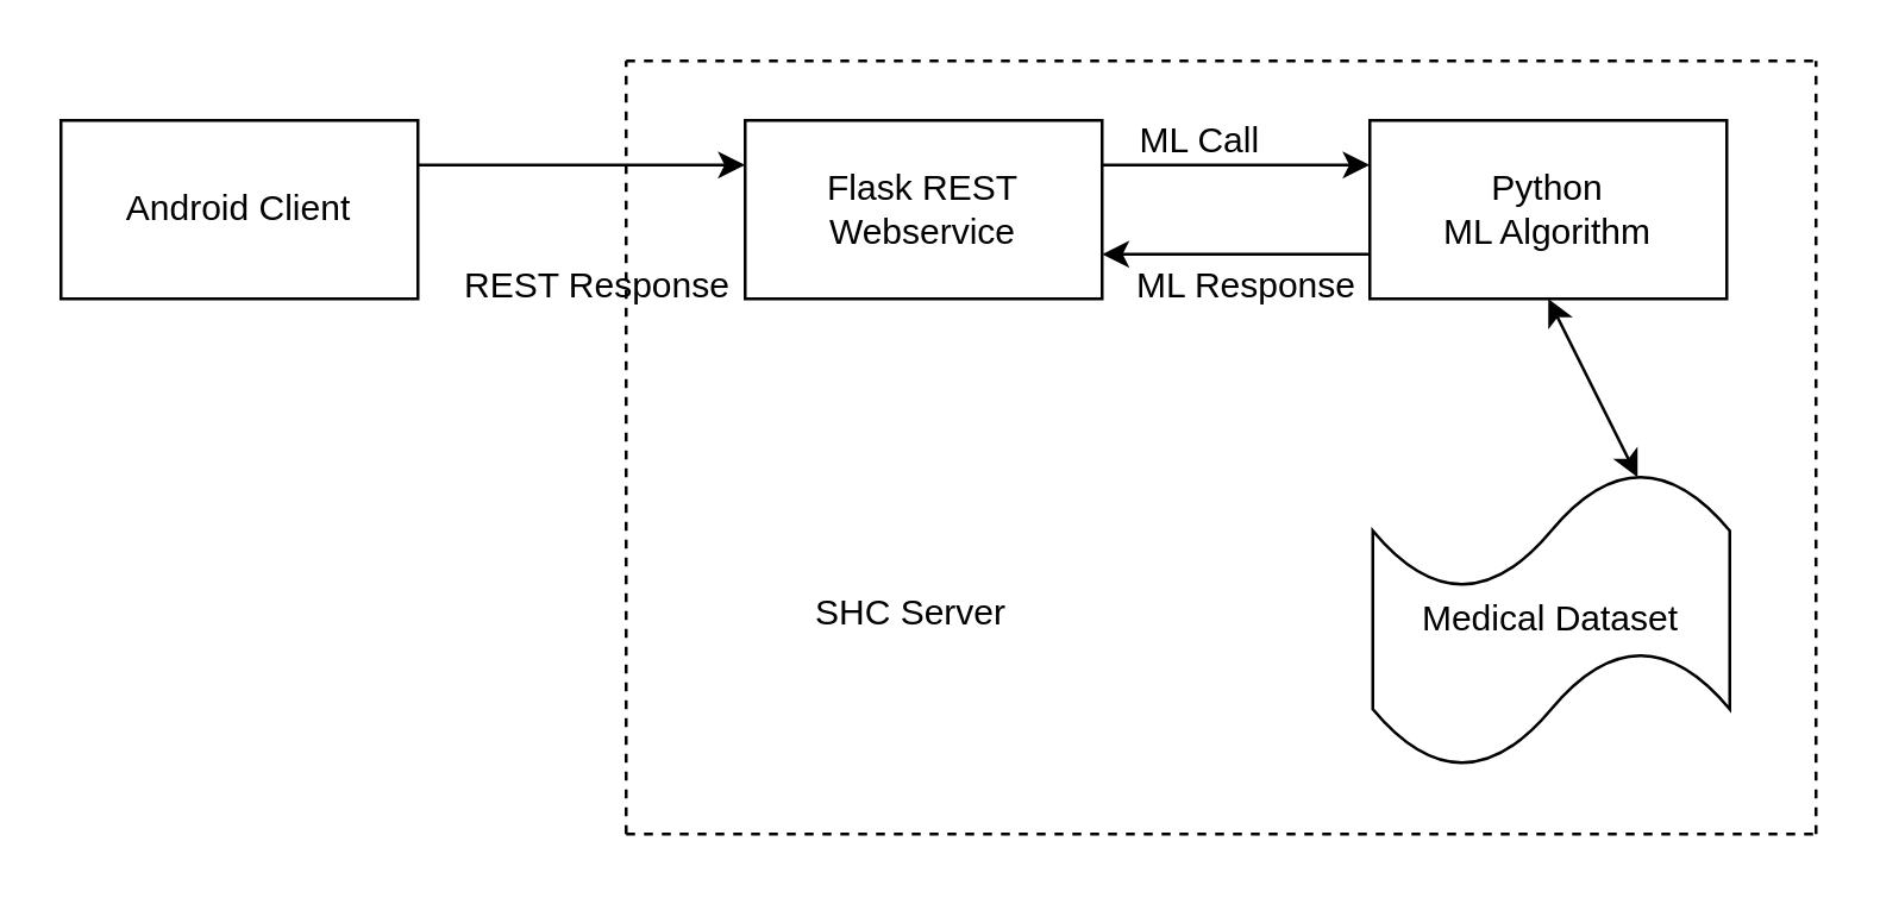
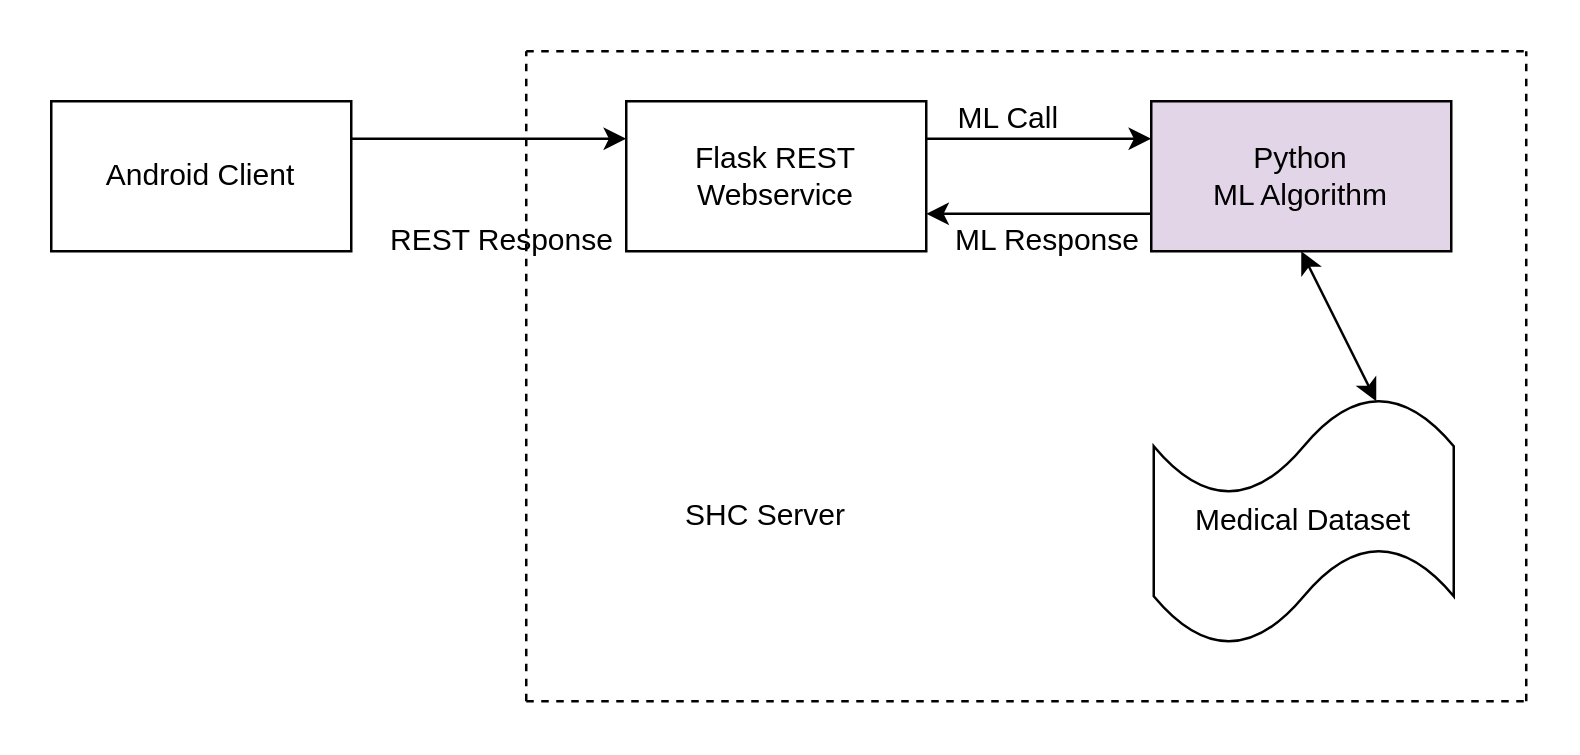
  <mxCell id="0" />
  <mxCell id="1" parent="0" />
  <mxCell id="2" value="Android Client" style="rounded=0;whiteSpace=wrap;html=1;" vertex="1" parent="1"><mxGeometry x="20" y="40" width="120" height="60" as="geometry" /></mxCell>
  <mxCell id="3" value="Flask REST&lt;br&gt;Webservice" style="rounded=0;whiteSpace=wrap;html=1;" vertex="1" parent="1"><mxGeometry x="250" y="40" width="120" height="60" as="geometry" /></mxCell>
- <mxCell id="4" value="Python &lt;br&gt;ML Algorithm" style="rounded=0;whiteSpace=wrap;html=1;" vertex="1" parent="1"><mxGeometry x="460" y="40" width="120" height="60" as="geometry" /></mxCell>
+ <mxCell id="4" value="Python &lt;br&gt;ML Algorithm" style="rounded=0;whiteSpace=wrap;html=1;fillColor=#e1d5e7;" vertex="1" parent="1"><mxGeometry x="460" y="40" width="120" height="60" as="geometry" /></mxCell>
  <mxCell id="5" value="Medical Dataset" style="shape=tape;whiteSpace=wrap;html=1;" vertex="1" parent="1"><mxGeometry x="461" y="158" width="120" height="100" as="geometry" /></mxCell>
  <mxCell id="6" value="" style="endArrow=classic;startArrow=classic;html=1;entryX=0.5;entryY=1;entryDx=0;entryDy=0;" edge="1" parent="1" target="4"><mxGeometry width="50" height="50" relative="1" as="geometry"><mxPoint x="550" y="160" as="sourcePoint" /><mxPoint x="390" y="220" as="targetPoint" /></mxGeometry></mxCell>
  <mxCell id="7" value="" style="endArrow=classic;html=1;entryX=0;entryY=0.25;entryDx=0;entryDy=0;exitX=1;exitY=0.25;exitDx=0;exitDy=0;" edge="1" parent="1" source="3" target="4"><mxGeometry width="50" height="50" relative="1" as="geometry"><mxPoint x="20" y="330" as="sourcePoint" /><mxPoint x="70" y="280" as="targetPoint" /></mxGeometry></mxCell>
  <mxCell id="8" value="" style="endArrow=classic;html=1;entryX=1;entryY=0.75;entryDx=0;entryDy=0;exitX=0;exitY=0.75;exitDx=0;exitDy=0;" edge="1" parent="1" source="4" target="3"><mxGeometry width="50" height="50" relative="1" as="geometry"><mxPoint x="350" y="180" as="sourcePoint" /><mxPoint x="400" y="130" as="targetPoint" /></mxGeometry></mxCell>
  <mxCell id="9" value="" style="endArrow=classic;html=1;entryX=0;entryY=0.25;entryDx=0;entryDy=0;" edge="1" parent="1" target="3"><mxGeometry width="50" height="50" relative="1" as="geometry"><mxPoint x="140" y="55" as="sourcePoint" /><mxPoint x="230" y="60" as="targetPoint" /></mxGeometry></mxCell>
  <mxCell id="10" value="REST Response" style="text;html=1;resizable=0;points=[];autosize=1;align=left;verticalAlign=top;spacingTop=-4;" vertex="1" parent="1"><mxGeometry x="154" y="86" width="100" height="20" as="geometry" /></mxCell>
  <mxCell id="11" value="ML Call" style="text;html=1;resizable=0;points=[];autosize=1;align=left;verticalAlign=top;spacingTop=-4;" vertex="1" parent="1"><mxGeometry x="381" y="37" width="60" height="20" as="geometry" /></mxCell>
  <mxCell id="12" value="ML Response" style="text;html=1;resizable=0;points=[];autosize=1;align=left;verticalAlign=top;spacingTop=-4;" vertex="1" parent="1"><mxGeometry x="380" y="86" width="90" height="20" as="geometry" /></mxCell>
  <mxCell id="13" value="" style="endArrow=none;dashed=1;html=1;" edge="1" parent="1"><mxGeometry width="50" height="50" relative="1" as="geometry"><mxPoint x="210" y="280" as="sourcePoint" /><mxPoint x="210" y="20" as="targetPoint" /></mxGeometry></mxCell>
  <mxCell id="14" value="" style="endArrow=none;dashed=1;html=1;" edge="1" parent="1"><mxGeometry width="50" height="50" relative="1" as="geometry"><mxPoint x="210" y="280" as="sourcePoint" /><mxPoint x="610" y="280" as="targetPoint" /></mxGeometry></mxCell>
  <mxCell id="15" value="" style="endArrow=none;dashed=1;html=1;" edge="1" parent="1"><mxGeometry width="50" height="50" relative="1" as="geometry"><mxPoint x="610" y="280" as="sourcePoint" /><mxPoint x="610" y="20" as="targetPoint" /></mxGeometry></mxCell>
  <mxCell id="16" value="" style="endArrow=none;dashed=1;html=1;" edge="1" parent="1"><mxGeometry width="50" height="50" relative="1" as="geometry"><mxPoint x="210" y="20" as="sourcePoint" /><mxPoint x="610" y="20" as="targetPoint" /></mxGeometry></mxCell>
  <mxCell id="17" value="SHC Server" style="text;html=1;resizable=0;points=[];autosize=1;align=left;verticalAlign=top;spacingTop=-4;" vertex="1" parent="1"><mxGeometry x="272" y="196" width="80" height="20" as="geometry" /></mxCell>
